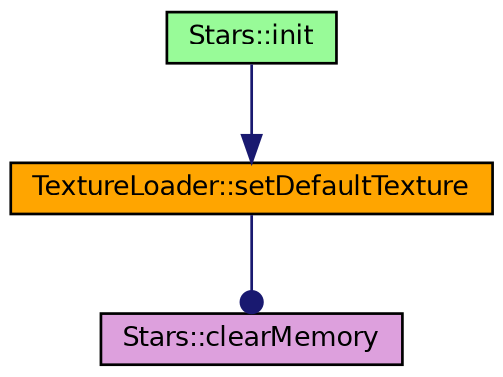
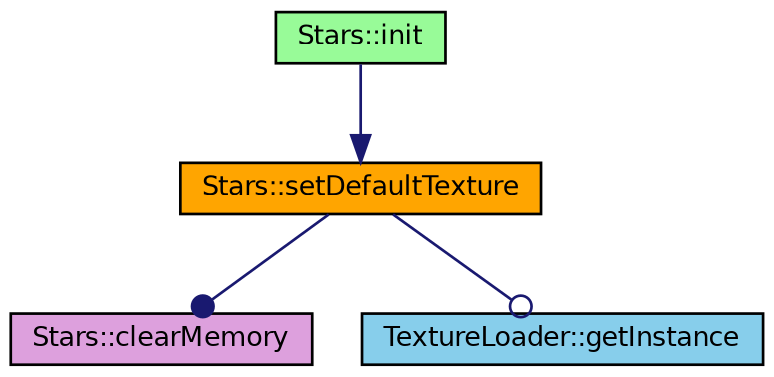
  digraph {
    rankdir=TB
    node [color=black fontname=Helvetica fontsize=10 shape=record style=filled]
    edge [color=midnightblue fontname=Helvetica fontsize=10 labelfontname=Helvetica labelfontsize=10 style=solid]
    n1 [fillcolor=palegreen fontcolor=black height=0.2 label="Stars::init" width=0.4]
-   n2 [fillcolor=orange height=0.2 label="TextureLoader::setDefaultTexture" width=0.4]
+   n2 [fillcolor=orange height=0.2 label="Stars::setDefaultTexture" width=0.4]
    n3 [fillcolor=plum height=0.2 label="Stars::clearMemory" width=0.4]
+   n4 [fillcolor=skyblue height=0.2 label="TextureLoader::getInstance" width=0.4]
    n1 -> n2 [arrowhead=normal]
    n2 -> n3 [arrowhead=dot]
+   n2 -> n4 [arrowhead=odot]
  }
